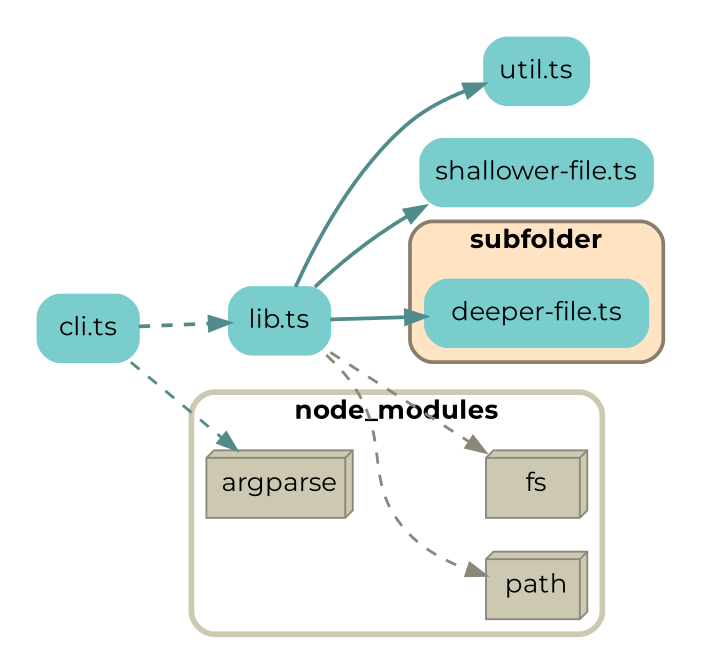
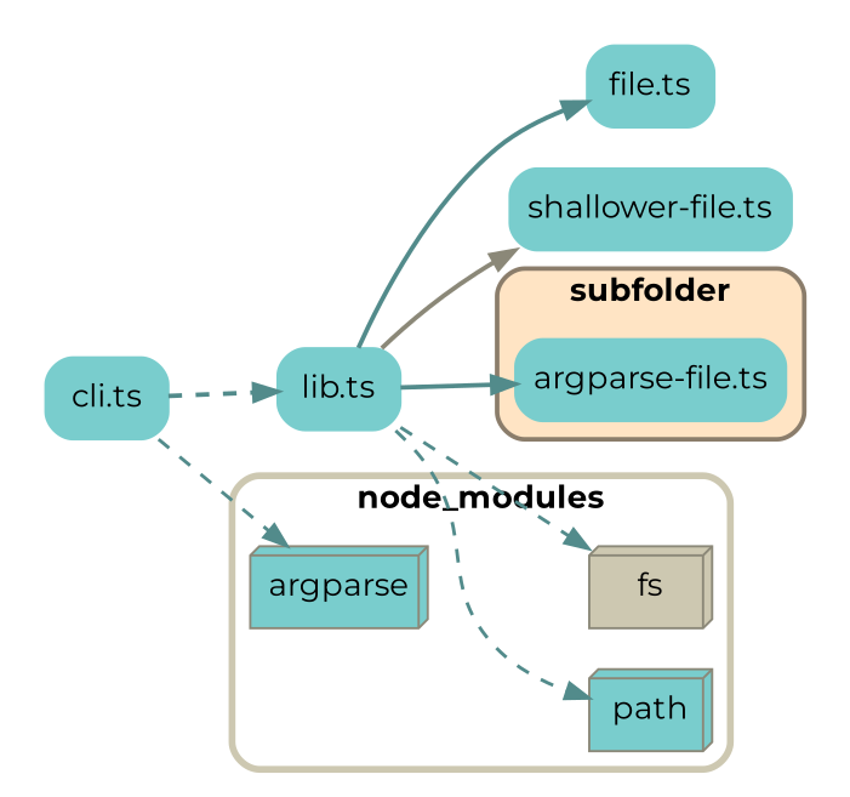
  digraph {
    compound=true
    fontname=Montserrat
    newrank=true
    rankdir=LR
    splines=true
    node [color=darkslategray3 fontname=Montserrat shape=rectangle style="rounded,filled"]
    edge [color=darkslategray4 fontname=Montserrat penwidth=2 style=dashed]
-   n1 [label="deeper-file.ts"]
+   n1 [label="argparse-file.ts"]
    n2 [label="cli.ts"]
    n3 [label="lib.ts"]
    n4 [label="shallower-file.ts"]
-   n5 [label="util.ts"]
-   argparse [color=cornsilk4 fillcolor=cornsilk3 shape=box3d style=filled]
+   n5 [label="file.ts"]
+   argparse [color=cornsilk4 fillcolor=darkslategray3 shape=box3d style=filled]
    fs [color=cornsilk4 fillcolor=cornsilk3 shape=box3d style=filled]
-   path [color=cornsilk4 fillcolor=cornsilk3 shape=box3d style=filled]
+   path [color=cornsilk4 fillcolor=darkslategray3 shape=box3d style=filled]
    subgraph cluster_1 {
      color=white
      n2
      n3
      n4
      n5
      subgraph cluster_2 {
        color=bisque4
        fillcolor=bisque
        label=<<b>subfolder</b>>
        penwidth=2
        style="rounded,filled"
        n1
      }
    }
    subgraph cluster_3 {
      color=cornsilk3
      label=<<b>node_modules</b>>
      penwidth=3
      style=rounded
      argparse
      fs
      path
    }
    n2 -> n3
    n2 -> argparse [penwidth=1.5 weight=1]
    n3 -> n1 [style=""]
-   n3 -> n4 [style=""]
+   n3 -> n4 [color=cornsilk4 style=""]
    n3 -> n5 [style=""]
-   n3 -> fs [color=cornsilk4 penwidth=1.5 weight=1]
-   n3 -> path [color=cornsilk4 penwidth=1.5 weight=1]
+   n3 -> fs [penwidth=1.5 weight=1]
+   n3 -> path [penwidth=1.5 weight=1]
  }
